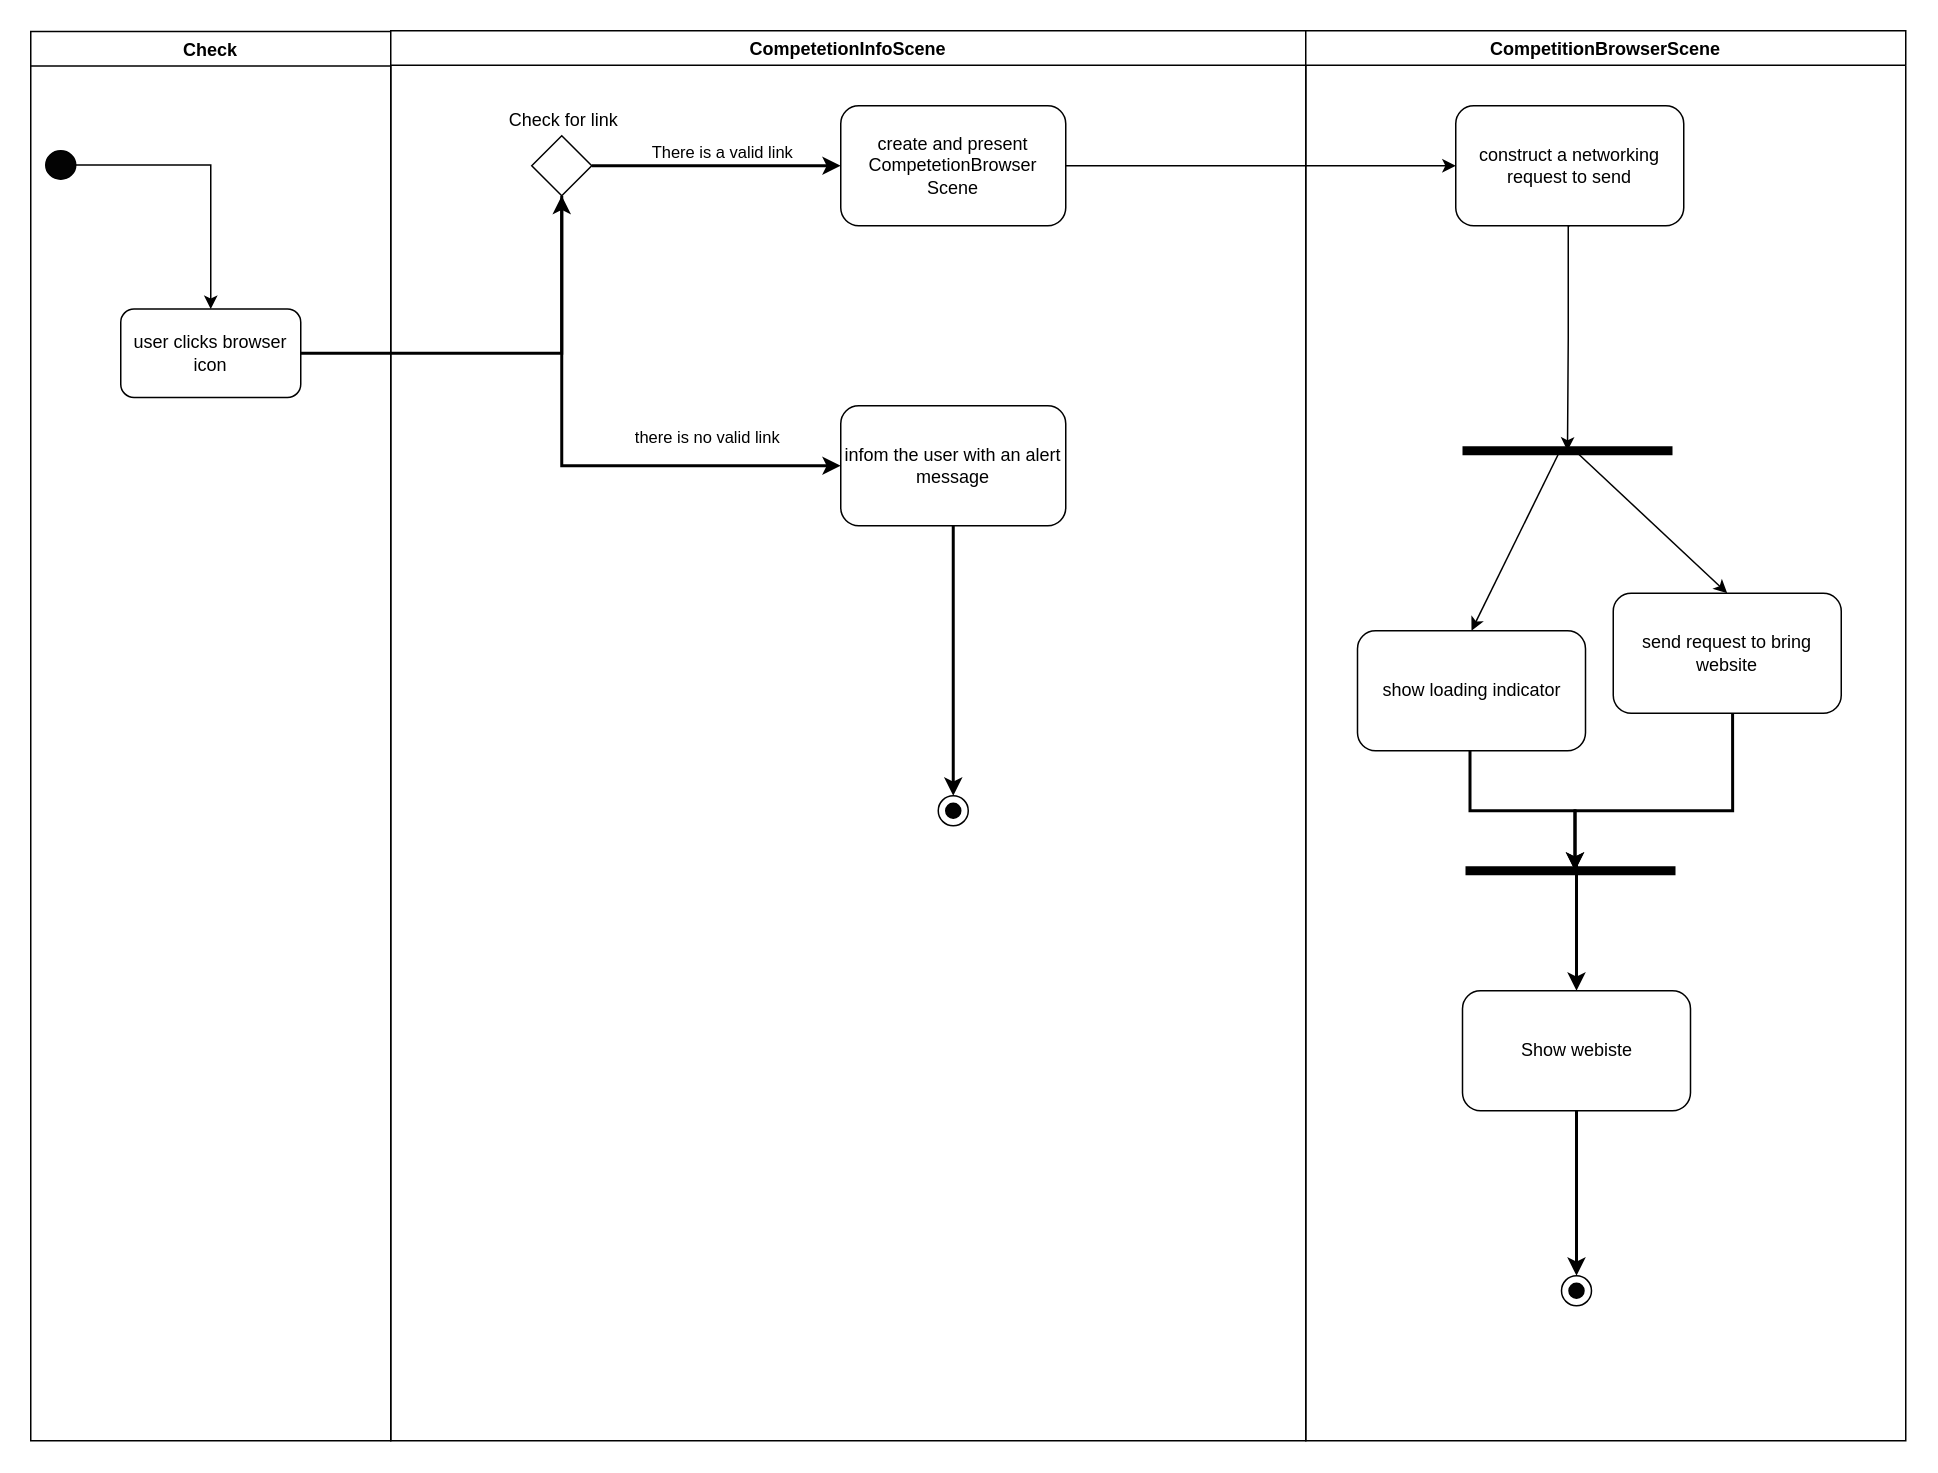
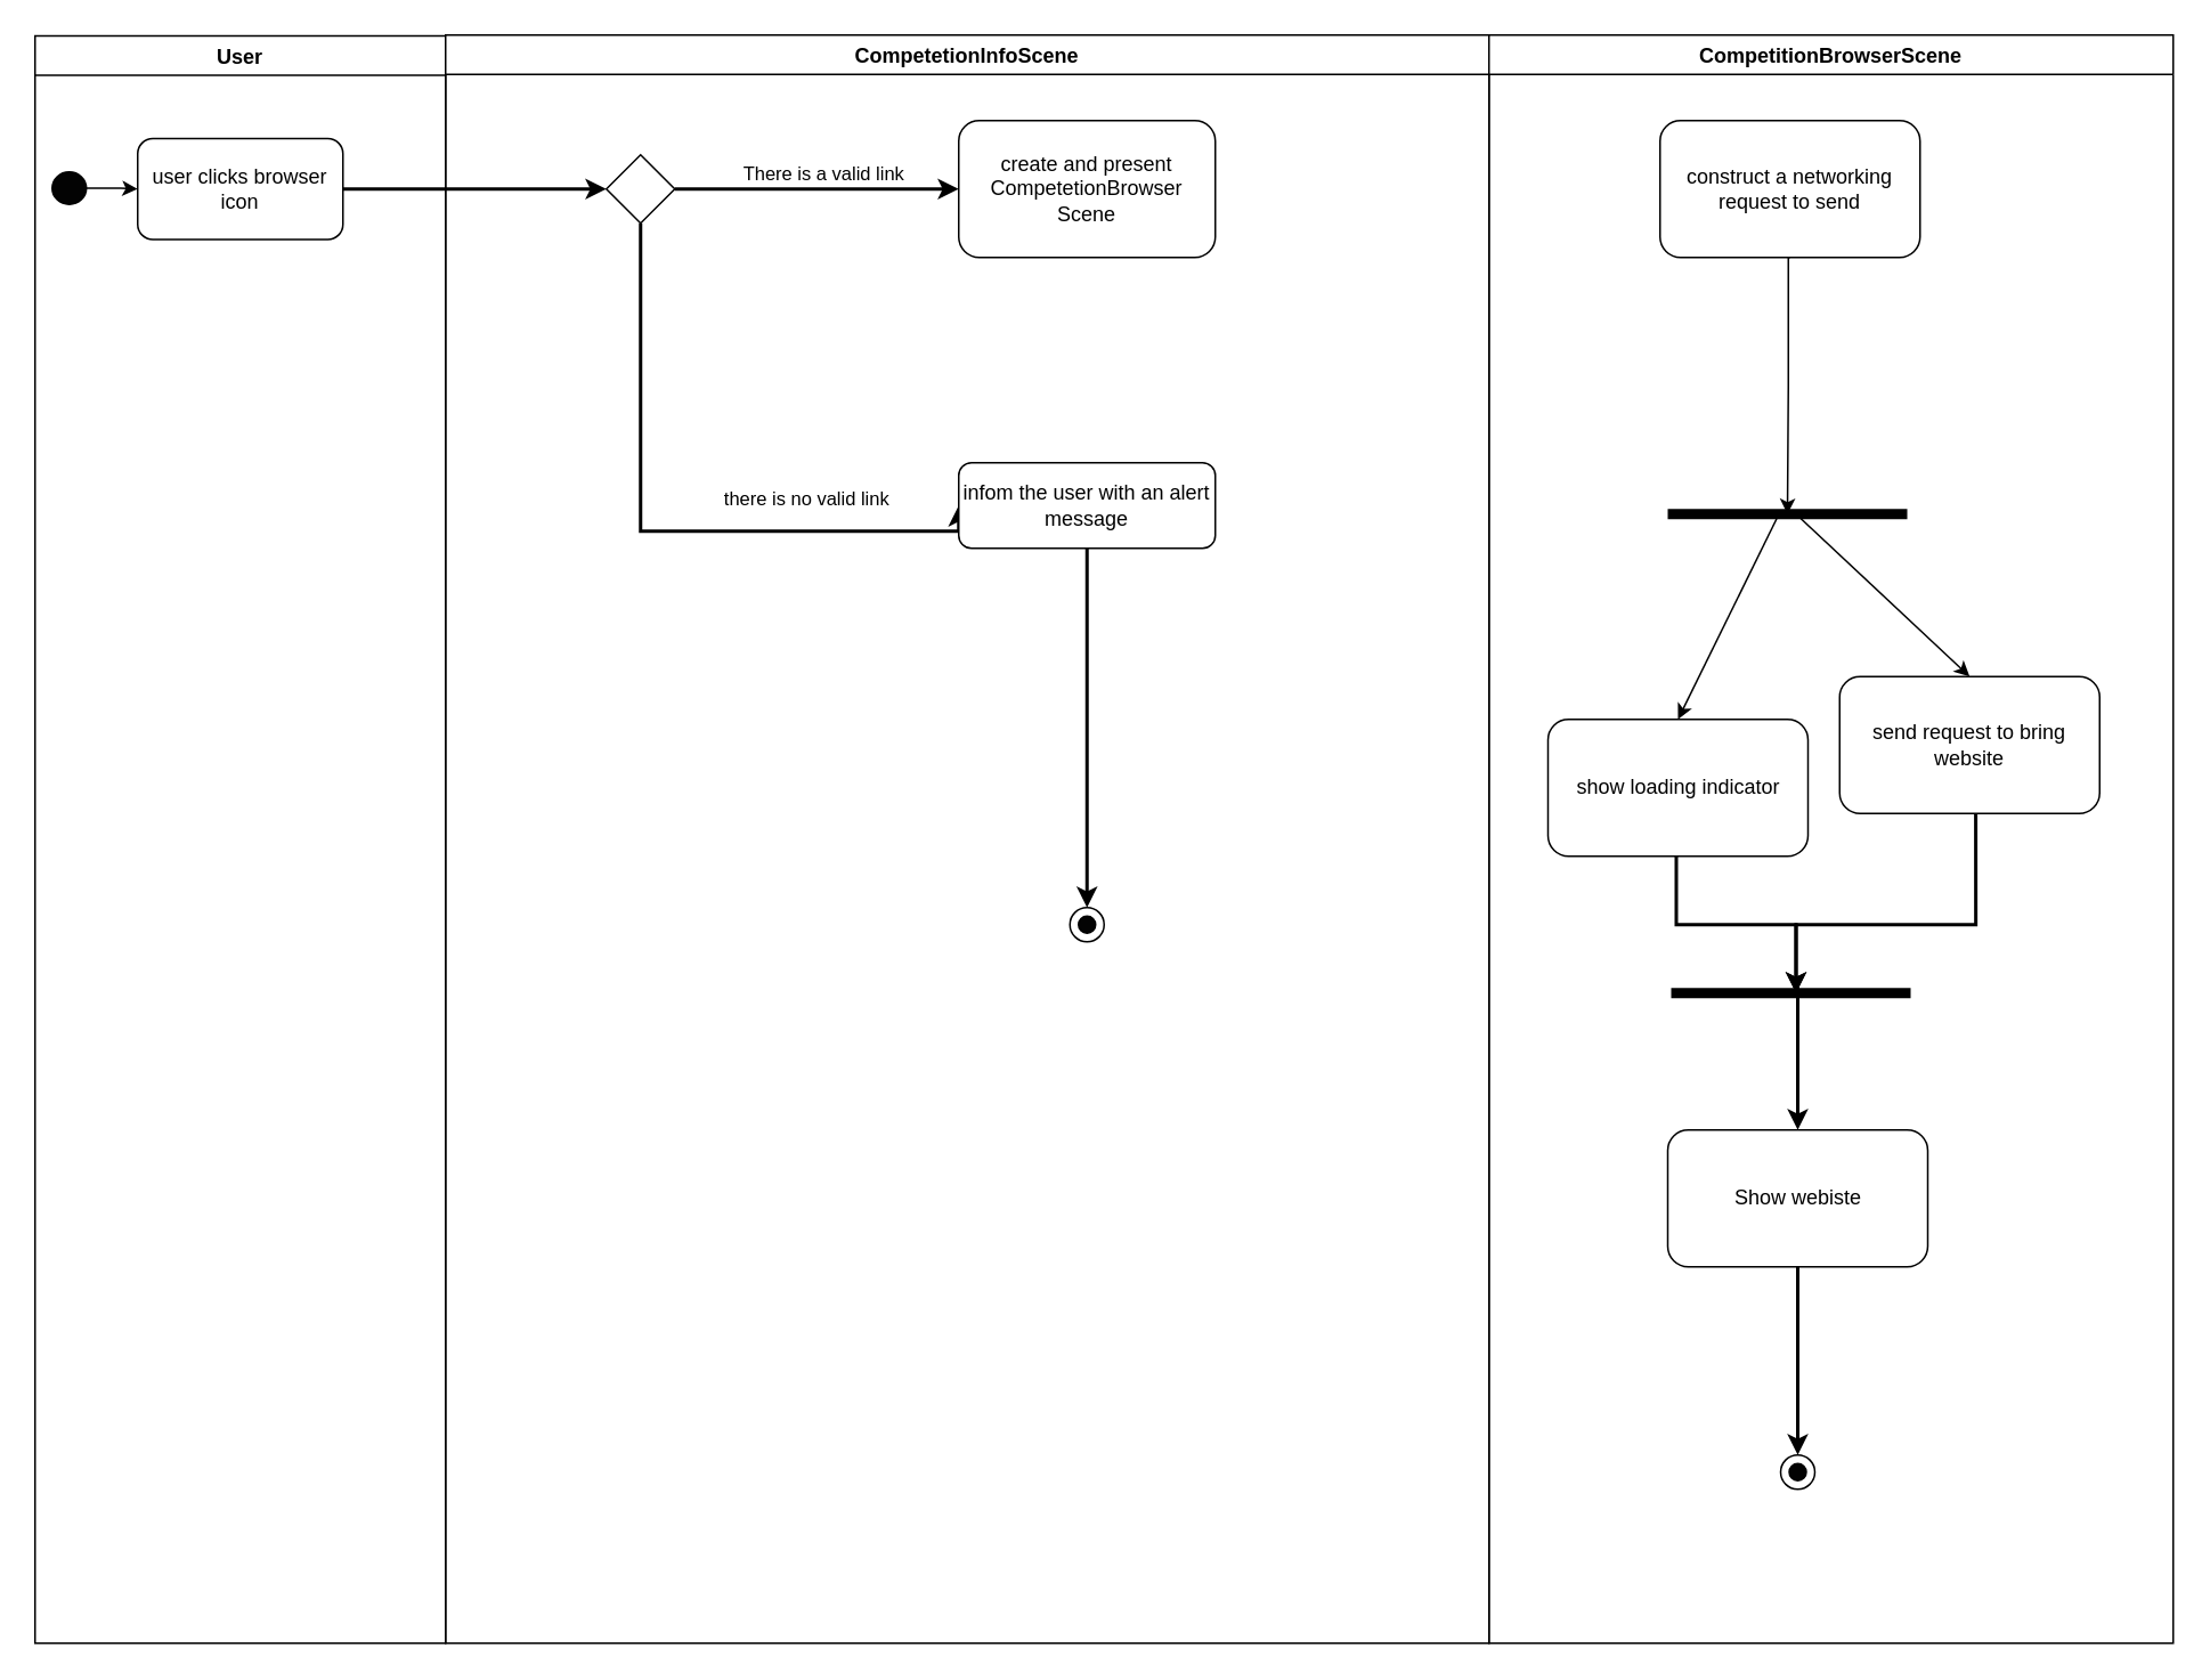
  <mxCell id="0" />
  <mxCell id="1" parent="0" />
- <mxCell id="2" value="Check" style="swimlane;fontSize=12;fontColor=default;fillColor=#FFFFFF;" vertex="1" parent="1"><mxGeometry x="20" y="20.5" width="240" height="939.5" as="geometry" /></mxCell>
- <mxCell id="3" value="user clicks browser icon" style="rounded=1;whiteSpace=wrap;html=1;fontSize=12;" vertex="1" parent="2"><mxGeometry x="60" y="185" width="120" height="59" as="geometry" /></mxCell>
+ <mxCell id="2" value="User" style="swimlane;fontSize=12;fontColor=default;fillColor=#FFFFFF;" vertex="1" parent="1"><mxGeometry x="20" y="20.5" width="240" height="939.5" as="geometry" /></mxCell>
+ <mxCell id="3" value="user clicks browser icon" style="rounded=1;whiteSpace=wrap;html=1;fontSize=12;" vertex="1" parent="2"><mxGeometry x="60" y="60" width="120" height="59" as="geometry" /></mxCell>
  <mxCell id="4" value="" style="ellipse;whiteSpace=wrap;html=1;aspect=fixed;fillColor=#030303;" vertex="1" parent="2"><mxGeometry x="10" y="79.5" width="20" height="19" as="geometry" /></mxCell>
  <mxCell id="5" style="edgeStyle=orthogonalEdgeStyle;rounded=0;orthogonalLoop=1;jettySize=auto;html=1;" edge="1" parent="2" source="4" target="3"><mxGeometry relative="1" as="geometry" /></mxCell>
  <mxCell id="6" value="CompetetionInfoScene" style="swimlane;fontSize=12;fontColor=default;fillColor=#FFFFFF;" vertex="1" parent="1"><mxGeometry x="260" y="20" width="610" height="940" as="geometry" /></mxCell>
  <mxCell id="7" value="create and present CompetetionBrowser Scene" style="rounded=1;whiteSpace=wrap;html=1;fontSize=12;" vertex="1" parent="6"><mxGeometry x="300" y="50" width="150" height="80" as="geometry" /></mxCell>
  <mxCell id="8" style="edgeStyle=orthogonalEdgeStyle;rounded=0;orthogonalLoop=1;jettySize=auto;html=1;strokeWidth=2;entryX=0;entryY=0.5;entryDx=0;entryDy=0;" edge="1" parent="6" source="11" target="7"><mxGeometry relative="1" as="geometry"><mxPoint x="114" y="300" as="targetPoint" /><Array as="points"><mxPoint x="210" y="90" /><mxPoint x="210" y="90" /></Array></mxGeometry></mxCell>
  <mxCell id="9" value="there is no valid link" style="edgeLabel;html=1;align=center;verticalAlign=middle;resizable=0;points=[];rotation=0;" vertex="1" connectable="0" parent="8"><mxGeometry x="0.001" y="1" relative="1" as="geometry"><mxPoint x="-7" y="181" as="offset" /></mxGeometry></mxCell>
  <mxCell id="10" style="edgeStyle=orthogonalEdgeStyle;rounded=0;orthogonalLoop=1;jettySize=auto;html=1;entryX=0;entryY=0.5;entryDx=0;entryDy=0;strokeWidth=2;" edge="1" parent="6" source="11" target="13"><mxGeometry relative="1" as="geometry"><Array as="points"><mxPoint x="114" y="290" /></Array></mxGeometry></mxCell>
  <mxCell id="11" value="" style="rhombus;whiteSpace=wrap;html=1;fontSize=12;fontColor=default;fillColor=#FFFFFF;" vertex="1" parent="6"><mxGeometry x="94" y="70" width="40" height="40" as="geometry" /></mxCell>
- <mxCell id="12" value="Check for link" style="text;html=1;align=center;verticalAlign=middle;resizable=0;points=[];autosize=1;strokeColor=none;fillColor=none;" vertex="1" parent="6"><mxGeometry x="70" y="50" width="90" height="20" as="geometry" /></mxCell>
- <mxCell id="13" value="infom the user with an alert message" style="rounded=1;whiteSpace=wrap;html=1;fontSize=12;" vertex="1" parent="6"><mxGeometry x="300" y="250" width="150" height="80" as="geometry" /></mxCell>
+ <mxCell id="13" value="infom the user with an alert message" style="rounded=1;whiteSpace=wrap;html=1;fontSize=12;" vertex="1" parent="6"><mxGeometry x="300" y="250" width="150" height="50" as="geometry" /></mxCell>
  <mxCell id="14" value="There is a valid link" style="edgeLabel;html=1;align=center;verticalAlign=middle;resizable=0;points=[];rotation=0;" vertex="1" connectable="0" parent="6"><mxGeometry x="220.47" y="80.004" as="geometry" /></mxCell>
  <mxCell id="15" value="" style="ellipse;whiteSpace=wrap;html=1;aspect=fixed;fontSize=12;fontColor=default;fillColor=#FFFFFF;" vertex="1" parent="6"><mxGeometry x="365" y="510" width="20" height="20" as="geometry" /></mxCell>
  <mxCell id="16" value="" style="ellipse;whiteSpace=wrap;html=1;aspect=fixed;fontSize=12;fontColor=default;fillColor=#030303;" vertex="1" parent="6"><mxGeometry x="370" y="515" width="10" height="10" as="geometry" /></mxCell>
  <mxCell id="17" value="CompetitionBrowserScene" style="swimlane;fontSize=12;fontColor=default;fillColor=#FFFFFF;" vertex="1" parent="1"><mxGeometry x="870" y="20" width="400" height="940" as="geometry" /></mxCell>
  <mxCell id="18" value="construct a networking request to send" style="rounded=1;whiteSpace=wrap;html=1;fontSize=12;" vertex="1" parent="17"><mxGeometry x="100" y="50" width="152" height="80" as="geometry" /></mxCell>
  <mxCell id="19" value="Show webiste" style="rounded=1;whiteSpace=wrap;html=1;fontSize=12;" vertex="1" parent="17"><mxGeometry x="104.5" y="640" width="152" height="80" as="geometry" /></mxCell>
  <mxCell id="20" value="" style="endArrow=none;html=1;rounded=0;strokeWidth=6;" edge="1" parent="17"><mxGeometry width="50" height="50" relative="1" as="geometry"><mxPoint x="104.5" y="280" as="sourcePoint" /><mxPoint x="244.5" y="280" as="targetPoint" /></mxGeometry></mxCell>
  <mxCell id="21" value="" style="endArrow=none;html=1;rounded=0;strokeWidth=6;" edge="1" parent="17"><mxGeometry width="50" height="50" relative="1" as="geometry"><mxPoint x="106.5" y="560" as="sourcePoint" /><mxPoint x="246.5" y="560" as="targetPoint" /></mxGeometry></mxCell>
  <mxCell id="22" value="send request to bring website" style="rounded=1;whiteSpace=wrap;html=1;fontSize=12;" vertex="1" parent="17"><mxGeometry x="205" y="375" width="152" height="80" as="geometry" /></mxCell>
  <mxCell id="23" value="show loading indicator" style="rounded=1;whiteSpace=wrap;html=1;fontSize=12;" vertex="1" parent="17"><mxGeometry x="34.5" y="400" width="152" height="80" as="geometry" /></mxCell>
  <mxCell id="24" value="" style="endArrow=classic;html=1;rounded=0;strokeWidth=2;entryX=0.5;entryY=0;entryDx=0;entryDy=0;" edge="1" parent="17" target="19"><mxGeometry width="50" height="50" relative="1" as="geometry"><mxPoint x="180.5" y="550" as="sourcePoint" /><mxPoint x="124.5" y="580" as="targetPoint" /></mxGeometry></mxCell>
  <mxCell id="25" value="" style="ellipse;whiteSpace=wrap;html=1;aspect=fixed;fontSize=12;fontColor=default;fillColor=#FFFFFF;" vertex="1" parent="17"><mxGeometry x="170.5" y="830" width="20" height="20" as="geometry" /></mxCell>
  <mxCell id="26" value="" style="ellipse;whiteSpace=wrap;html=1;aspect=fixed;fontSize=12;fontColor=default;fillColor=#030303;" vertex="1" parent="17"><mxGeometry x="175.5" y="835" width="10" height="10" as="geometry" /></mxCell>
- <mxCell id="27" style="edgeStyle=orthogonalEdgeStyle;rounded=0;orthogonalLoop=1;jettySize=auto;html=1;entryX=0;entryY=0.5;entryDx=0;entryDy=0;exitX=1;exitY=0.5;exitDx=0;exitDy=0;" edge="1" parent="1" source="7" target="18"><mxGeometry relative="1" as="geometry"><mxPoint x="830" y="360" as="sourcePoint" /><mxPoint x="950" y="110" as="targetPoint" /></mxGeometry></mxCell>
  <mxCell id="28" style="edgeStyle=orthogonalEdgeStyle;rounded=0;orthogonalLoop=1;jettySize=auto;html=1;strokeWidth=1;exitX=0.5;exitY=1;exitDx=0;exitDy=0;" edge="1" parent="1" source="18"><mxGeometry relative="1" as="geometry"><mxPoint x="1044.5" y="300" as="targetPoint" /><mxPoint x="1046" y="150" as="sourcePoint" /><Array as="points"><mxPoint x="1045" y="150" /><mxPoint x="1045" y="225" /><mxPoint x="1044" y="225" /></Array></mxGeometry></mxCell>
  <mxCell id="29" value="" style="endArrow=classic;html=1;rounded=0;strokeWidth=1;entryX=0.5;entryY=0;entryDx=0;entryDy=0;" edge="1" parent="1" target="23"><mxGeometry width="50" height="50" relative="1" as="geometry"><mxPoint x="1039.5" y="300" as="sourcePoint" /><mxPoint x="1009.5" y="340" as="targetPoint" /></mxGeometry></mxCell>
  <mxCell id="30" value="" style="endArrow=classic;html=1;rounded=0;strokeWidth=1;entryX=0.5;entryY=0;entryDx=0;entryDy=0;" edge="1" parent="1" target="22"><mxGeometry width="50" height="50" relative="1" as="geometry"><mxPoint x="1049.5" y="300" as="sourcePoint" /><mxPoint x="1155.5" y="395" as="targetPoint" /></mxGeometry></mxCell>
  <mxCell id="31" style="edgeStyle=orthogonalEdgeStyle;rounded=0;orthogonalLoop=1;jettySize=auto;html=1;strokeWidth=2;" edge="1" parent="1"><mxGeometry relative="1" as="geometry"><mxPoint x="1049.5" y="580" as="targetPoint" /><mxPoint x="1154.559" y="475" as="sourcePoint" /><Array as="points"><mxPoint x="1154.5" y="540" /><mxPoint x="1049.5" y="540" /></Array></mxGeometry></mxCell>
  <mxCell id="32" style="edgeStyle=orthogonalEdgeStyle;rounded=0;orthogonalLoop=1;jettySize=auto;html=1;strokeWidth=2;" edge="1" parent="1" source="23"><mxGeometry relative="1" as="geometry"><mxPoint x="1049.5" y="580" as="targetPoint" /><Array as="points"><mxPoint x="979.5" y="540" /><mxPoint x="1049.5" y="540" /></Array></mxGeometry></mxCell>
  <mxCell id="33" style="edgeStyle=orthogonalEdgeStyle;rounded=0;orthogonalLoop=1;jettySize=auto;html=1;strokeWidth=2;" edge="1" parent="1" source="3" target="11"><mxGeometry relative="1" as="geometry" /></mxCell>
  <mxCell id="34" style="edgeStyle=orthogonalEdgeStyle;rounded=0;orthogonalLoop=1;jettySize=auto;html=1;strokeWidth=2;" edge="1" parent="1" source="13"><mxGeometry relative="1" as="geometry"><mxPoint x="635" y="530" as="targetPoint" /></mxGeometry></mxCell>
  <mxCell id="35" style="edgeStyle=orthogonalEdgeStyle;rounded=0;orthogonalLoop=1;jettySize=auto;html=1;strokeWidth=2;" edge="1" parent="1" source="19"><mxGeometry relative="1" as="geometry"><mxPoint x="1050.5" y="850" as="targetPoint" /></mxGeometry></mxCell>
